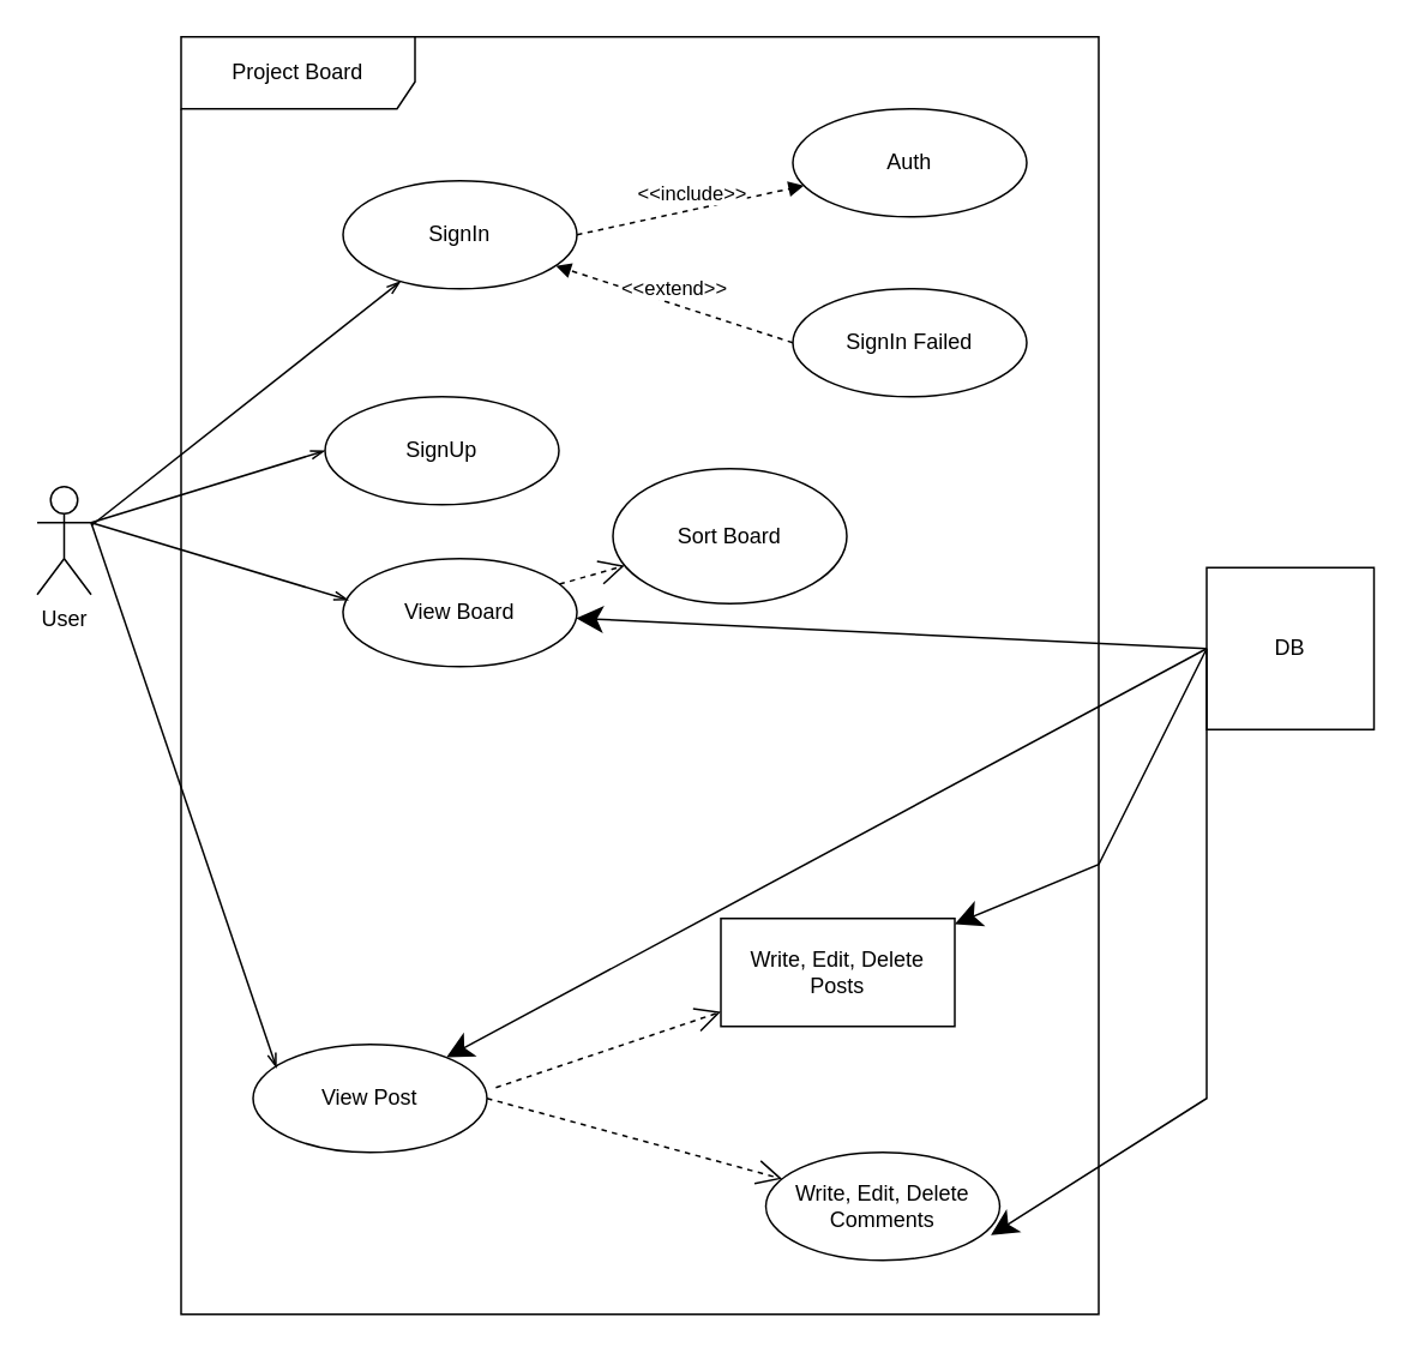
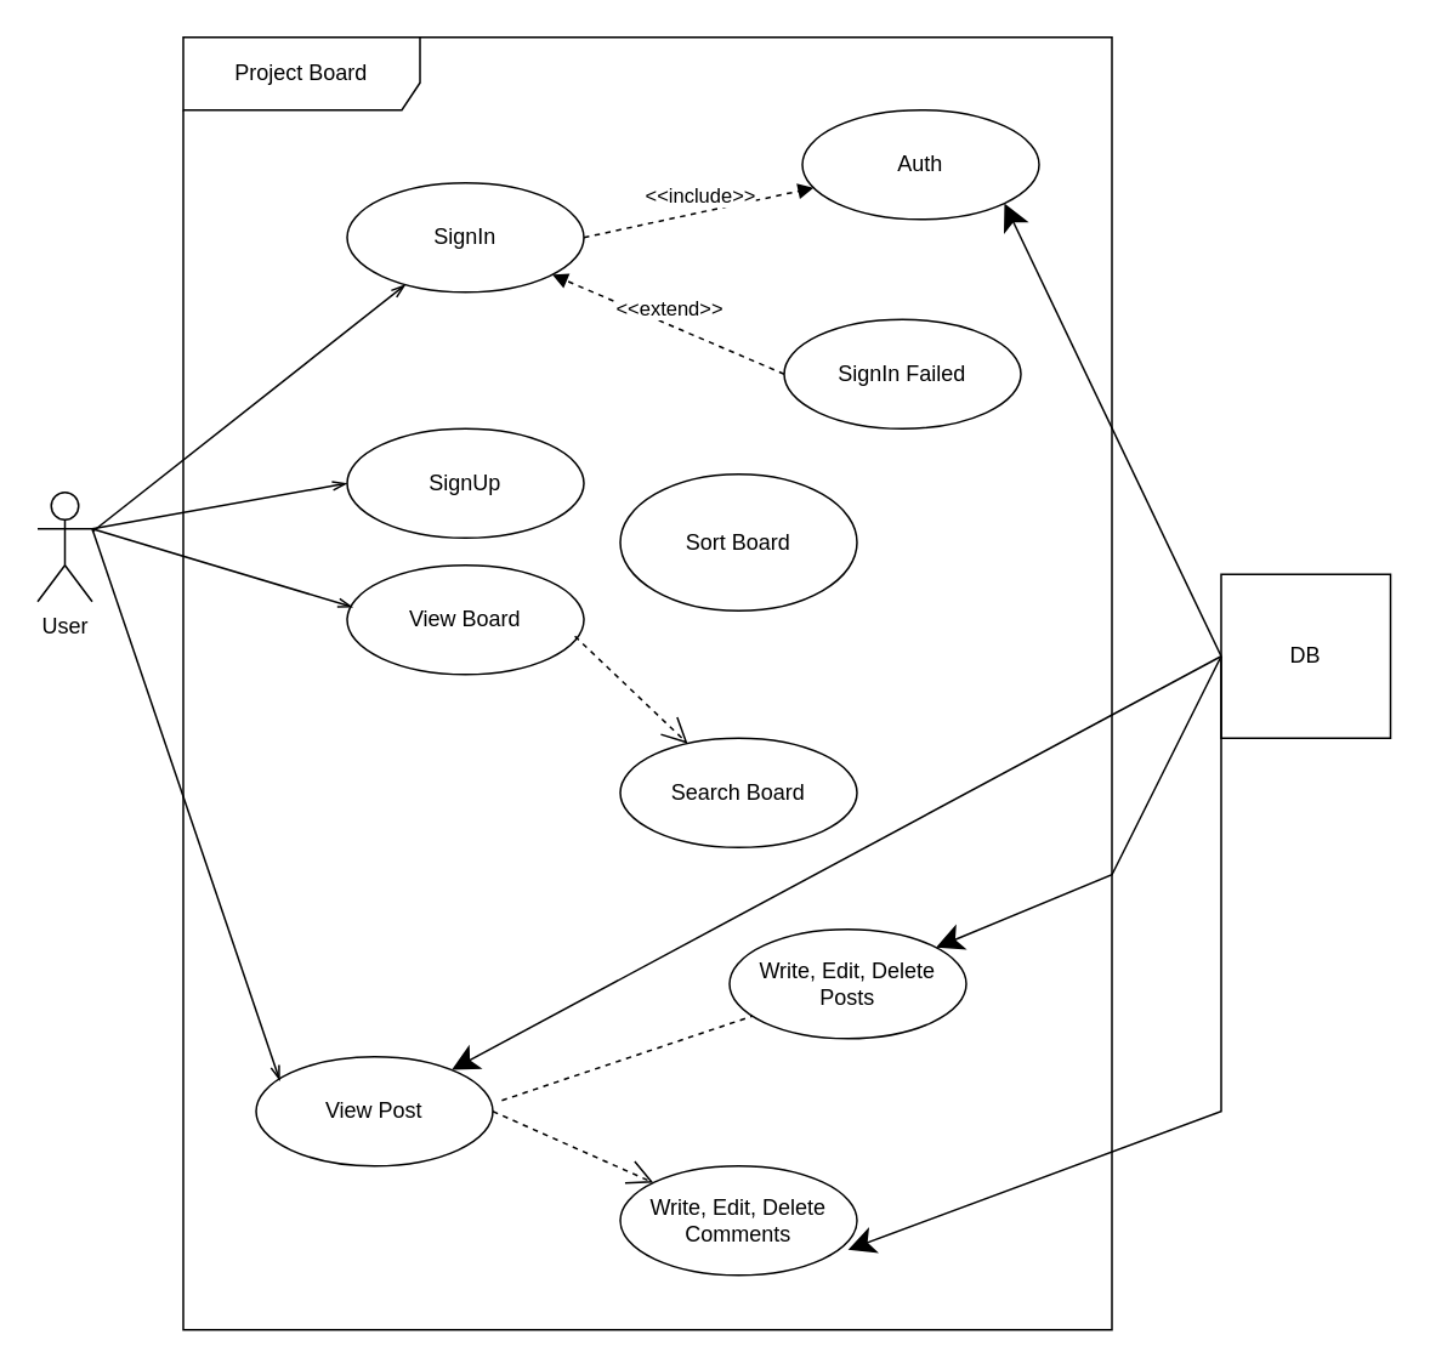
  <mxCell id="0" />
  <mxCell id="1" parent="0" />
  <mxCell id="2" value="User&lt;br&gt;" style="shape=umlActor;verticalLabelPosition=bottom;verticalAlign=top;html=1;" vertex="1" parent="1"><mxGeometry x="20" y="270" width="30" height="60" as="geometry" /></mxCell>
  <mxCell id="3" value="SignIn" style="ellipse;whiteSpace=wrap;html=1;" vertex="1" parent="1"><mxGeometry x="190" y="100" width="130" height="60" as="geometry" /></mxCell>
  <mxCell id="4" value="Project Board" style="shape=umlFrame;whiteSpace=wrap;html=1;pointerEvents=0;width=130;height=40;" vertex="1" parent="1"><mxGeometry x="100" y="20" width="510" height="710" as="geometry" /></mxCell>
- <mxCell id="5" value="SignUp" style="ellipse;whiteSpace=wrap;html=1;" vertex="1" parent="1"><mxGeometry x="180" y="220" width="130" height="60" as="geometry" /></mxCell>
+ <mxCell id="5" value="SignUp" style="ellipse;whiteSpace=wrap;html=1;" vertex="1" parent="1"><mxGeometry x="190" y="235" width="130" height="60" as="geometry" /></mxCell>
  <mxCell id="6" value="View Board" style="ellipse;whiteSpace=wrap;html=1;" vertex="1" parent="1"><mxGeometry x="190" y="310" width="130" height="60" as="geometry" /></mxCell>
  <mxCell id="7" value="View Post" style="ellipse;whiteSpace=wrap;html=1;" vertex="1" parent="1"><mxGeometry x="140" y="580" width="130" height="60" as="geometry" /></mxCell>
  <mxCell id="8" value="" style="endArrow=openThin;endFill=0;html=1;rounded=0;" edge="1" parent="1" target="3"><mxGeometry width="160" relative="1" as="geometry"><mxPoint x="50" y="291.65" as="sourcePoint" /><mxPoint x="160" y="200" as="targetPoint" /></mxGeometry></mxCell>
  <mxCell id="9" value="" style="endArrow=openThin;endFill=0;html=1;rounded=0;entryX=0;entryY=0.5;entryDx=0;entryDy=0;exitX=1;exitY=0.333;exitDx=0;exitDy=0;exitPerimeter=0;" edge="1" parent="1" source="2" target="5"><mxGeometry width="160" relative="1" as="geometry"><mxPoint x="60" y="301.65" as="sourcePoint" /><mxPoint x="170" y="210" as="targetPoint" /></mxGeometry></mxCell>
  <mxCell id="10" value="" style="endArrow=openThin;endFill=0;html=1;rounded=0;entryX=0.023;entryY=0.383;entryDx=0;entryDy=0;entryPerimeter=0;" edge="1" parent="1" target="6"><mxGeometry width="160" relative="1" as="geometry"><mxPoint x="50" y="290" as="sourcePoint" /><mxPoint x="150" y="340" as="targetPoint" /></mxGeometry></mxCell>
  <mxCell id="11" value="" style="endArrow=openThin;endFill=0;html=1;rounded=0;entryX=0.023;entryY=0.383;entryDx=0;entryDy=0;entryPerimeter=0;" edge="1" parent="1"><mxGeometry width="160" relative="1" as="geometry"><mxPoint x="50" y="290" as="sourcePoint" /><mxPoint x="153" y="593" as="targetPoint" /></mxGeometry></mxCell>
  <mxCell id="12" value="Auth" style="ellipse;whiteSpace=wrap;html=1;" vertex="1" parent="1"><mxGeometry x="440" y="60" width="130" height="60" as="geometry" /></mxCell>
- <mxCell id="13" value="SignIn Failed" style="ellipse;whiteSpace=wrap;html=1;" vertex="1" parent="1"><mxGeometry x="440" y="160" width="130" height="60" as="geometry" /></mxCell>
+ <mxCell id="13" value="SignIn Failed" style="ellipse;whiteSpace=wrap;html=1;" vertex="1" parent="1"><mxGeometry x="430" y="175" width="130" height="60" as="geometry" /></mxCell>
  <mxCell id="14" value="&amp;lt;&amp;lt;include&amp;gt;&amp;gt;" style="html=1;verticalAlign=bottom;endArrow=block;curved=0;rounded=0;exitX=1;exitY=0.5;exitDx=0;exitDy=0;dashed=1;" edge="1" parent="1" source="3" target="12"><mxGeometry width="80" relative="1" as="geometry"><mxPoint x="280" y="180" as="sourcePoint" /><mxPoint x="360" y="180" as="targetPoint" /></mxGeometry></mxCell>
  <mxCell id="15" value="&amp;lt;&amp;lt;extend&amp;gt;&amp;gt;" style="html=1;verticalAlign=bottom;endArrow=block;curved=0;rounded=0;exitX=0;exitY=0.5;exitDx=0;exitDy=0;dashed=1;" edge="1" parent="1" source="13" target="3"><mxGeometry width="80" relative="1" as="geometry"><mxPoint x="350" y="250" as="sourcePoint" /><mxPoint x="430" y="250" as="targetPoint" /></mxGeometry></mxCell>
  <mxCell id="16" value="Sort Board" style="ellipse;whiteSpace=wrap;html=1;" vertex="1" parent="1"><mxGeometry x="340" y="260" width="130" height="75" as="geometry" /></mxCell>
- <mxCell id="18" value="" style="endArrow=open;endFill=1;endSize=12;html=1;rounded=0;dashed=1;" edge="1" parent="1" source="6" target="16"><mxGeometry width="160" relative="1" as="geometry"><mxPoint x="260" y="435" as="sourcePoint" /><mxPoint x="420" y="435" as="targetPoint" /></mxGeometry></mxCell>
- <mxCell id="20" value="Write, Edit, Delete Posts" style="whiteSpace=wrap;html=1;rounded=0;" vertex="1" parent="1"><mxGeometry x="400" y="510" width="130" height="60" as="geometry" /></mxCell>
- <mxCell id="21" value="Write, Edit, Delete Comments" style="ellipse;whiteSpace=wrap;html=1;" vertex="1" parent="1"><mxGeometry x="425" y="640" width="130" height="60" as="geometry" /></mxCell>
- <mxCell id="22" value="" style="endArrow=open;endFill=1;endSize=12;html=1;rounded=0;exitX=1.038;exitY=0.4;exitDx=0;exitDy=0;dashed=1;exitPerimeter=0;" edge="1" parent="1" source="7" target="20"><mxGeometry width="160" relative="1" as="geometry"><mxPoint x="260" y="600" as="sourcePoint" /><mxPoint x="420" y="600" as="targetPoint" /></mxGeometry></mxCell>
+ <mxCell id="17" value="Search Board" style="ellipse;whiteSpace=wrap;html=1;" vertex="1" parent="1"><mxGeometry x="340" y="405" width="130" height="60" as="geometry" /></mxCell>
+ <mxCell id="19" value="" style="endArrow=open;endFill=1;endSize=12;html=1;rounded=0;dashed=1;exitX=0.962;exitY=0.65;exitDx=0;exitDy=0;exitPerimeter=0;" edge="1" parent="1" source="6" target="17"><mxGeometry width="160" relative="1" as="geometry"><mxPoint x="240" y="457" as="sourcePoint" /><mxPoint x="336" y="423" as="targetPoint" /></mxGeometry></mxCell>
+ <mxCell id="20" value="Write, Edit, Delete Posts" style="ellipse;whiteSpace=wrap;html=1;" vertex="1" parent="1"><mxGeometry x="400" y="510" width="130" height="60" as="geometry" /></mxCell>
+ <mxCell id="21" value="Write, Edit, Delete Comments" style="ellipse;whiteSpace=wrap;html=1;" vertex="1" parent="1"><mxGeometry x="340" y="640" width="130" height="60" as="geometry" /></mxCell>
+ <mxCell id="22" value="" style="endArrow=none;endFill=1;endSize=12;html=1;rounded=0;exitX=1.038;exitY=0.4;exitDx=0;exitDy=0;dashed=1;exitPerimeter=0;" edge="1" parent="1" source="7" target="20"><mxGeometry width="160" relative="1" as="geometry"><mxPoint x="260" y="600" as="sourcePoint" /><mxPoint x="420" y="600" as="targetPoint" /></mxGeometry></mxCell>
  <mxCell id="23" value="" style="endArrow=open;endFill=1;endSize=12;html=1;rounded=0;exitX=1;exitY=0.5;exitDx=0;exitDy=0;dashed=1;" edge="1" parent="1" source="7" target="21"><mxGeometry width="160" relative="1" as="geometry"><mxPoint x="259" y="631" as="sourcePoint" /><mxPoint x="340" y="620" as="targetPoint" /></mxGeometry></mxCell>
  <mxCell id="24" value="DB" style="html=1;dropTarget=0;whiteSpace=wrap;" vertex="1" parent="1"><mxGeometry x="670" y="315" width="93" height="90" as="geometry" /></mxCell>
- <mxCell id="26" value="" style="endArrow=classic;endFill=1;endSize=12;html=1;rounded=0;exitX=0;exitY=0.5;exitDx=0;exitDy=0;" edge="1" parent="1" source="24" target="6"><mxGeometry width="160" relative="1" as="geometry"><mxPoint x="649" y="474" as="sourcePoint" /><mxPoint x="530" y="230" as="targetPoint" /></mxGeometry></mxCell>
+ <mxCell id="25" value="" style="endArrow=classic;endFill=1;endSize=12;html=1;rounded=0;exitX=0;exitY=0.5;exitDx=0;exitDy=0;entryX=1;entryY=1;entryDx=0;entryDy=0;" edge="1" parent="1" source="24" target="12"><mxGeometry width="160" relative="1" as="geometry"><mxPoint x="310" y="330" as="sourcePoint" /><mxPoint x="470" y="330" as="targetPoint" /></mxGeometry></mxCell>
  <mxCell id="27" value="" style="endArrow=classic;endFill=1;endSize=12;html=1;rounded=0;exitX=0;exitY=0.5;exitDx=0;exitDy=0;" edge="1" parent="1" source="24" target="7"><mxGeometry width="160" relative="1" as="geometry"><mxPoint x="670" y="480" as="sourcePoint" /><mxPoint x="290" y="484" as="targetPoint" /></mxGeometry></mxCell>
  <mxCell id="28" value="" style="endArrow=classic;endFill=1;endSize=12;html=1;rounded=0;exitX=0;exitY=0.5;exitDx=0;exitDy=0;entryX=0.962;entryY=0.767;entryDx=0;entryDy=0;entryPerimeter=0;" edge="1" parent="1" source="24" target="21"><mxGeometry width="160" relative="1" as="geometry"><mxPoint x="716.5" y="370" as="sourcePoint" /><mxPoint x="293.5" y="597" as="targetPoint" /><Array as="points"><mxPoint x="670" y="610" /></Array></mxGeometry></mxCell>
  <mxCell id="29" value="" style="endArrow=classic;endFill=1;endSize=12;html=1;rounded=0;" edge="1" parent="1" target="20"><mxGeometry width="160" relative="1" as="geometry"><mxPoint x="670" y="360" as="sourcePoint" /><mxPoint x="475" y="696" as="targetPoint" /><Array as="points"><mxPoint x="610" y="480" /></Array></mxGeometry></mxCell>
